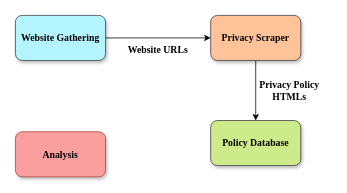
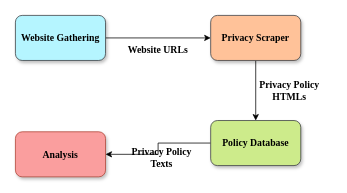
  <mxCell id="0" />
  <mxCell id="1" parent="0" />
  <mxCell id="2" style="edgeStyle=orthogonalEdgeStyle;rounded=0;orthogonalLoop=1;jettySize=auto;html=1;exitX=1;exitY=0.5;exitDx=0;exitDy=0;entryX=0;entryY=0.5;entryDx=0;entryDy=0;" edge="1" parent="1" source="3" target="5"><mxGeometry relative="1" as="geometry" /></mxCell>
  <mxCell id="3" value="Website Gathering" style="rounded=1;html=1;strokeColor=#36393d;fillColor=#B5F5FF;shadow=1;sketch=0;glass=0;fontFamily=Garamond;fontSize=13;labelBackgroundColor=none;labelBorderColor=none;fontStyle=1;whiteSpace=wrap;spacingTop=0;" vertex="1" parent="1"><mxGeometry x="20" y="20" width="120" height="60" as="geometry" /></mxCell>
  <mxCell id="4" style="edgeStyle=orthogonalEdgeStyle;rounded=0;orthogonalLoop=1;jettySize=auto;html=1;exitX=0.5;exitY=1;exitDx=0;exitDy=0;" edge="1" parent="1" source="5" target="7"><mxGeometry relative="1" as="geometry" /></mxCell>
  <mxCell id="5" value="Privacy Scraper" style="rounded=1;whiteSpace=wrap;html=1;strokeColor=#36393d;fillColor=#FFC299;shadow=1;fontFamily=Garamond;fontSize=13;fontStyle=1" vertex="1" parent="1"><mxGeometry x="280" y="20" width="120" height="60" as="geometry" /></mxCell>
+ <mxCell id="6" style="edgeStyle=orthogonalEdgeStyle;rounded=0;orthogonalLoop=1;jettySize=auto;html=1;exitX=0;exitY=0.5;exitDx=0;exitDy=0;entryX=1;entryY=0.5;entryDx=0;entryDy=0;" edge="1" parent="1" source="7" target="8"><mxGeometry relative="1" as="geometry" /></mxCell>
  <mxCell id="7" value="Policy Database" style="rounded=1;whiteSpace=wrap;html=1;fillColor=#cdeb8b;strokeColor=#36393d;shadow=1;fontFamily=Garamond;fontSize=13;fontStyle=1" vertex="1" parent="1"><mxGeometry x="280" y="160" width="120" height="60" as="geometry" /></mxCell>
  <mxCell id="8" value="Analysis" style="rounded=1;whiteSpace=wrap;html=1;strokeColor=#ae4132;fillColor=#FA9E9E;shadow=1;fontFamily=Garamond;fontSize=13;fontStyle=1" vertex="1" parent="1"><mxGeometry x="20" y="175" width="120" height="60" as="geometry" /></mxCell>
  <mxCell id="9" value="&lt;font face=&quot;Garamond&quot; style=&quot;font-size: 13px&quot;&gt;&lt;b&gt;Website URLs&lt;/b&gt;&lt;/font&gt;" style="text;html=1;strokeColor=none;fillColor=none;align=center;verticalAlign=middle;whiteSpace=wrap;rounded=0;" vertex="1" parent="1"><mxGeometry x="160" y="50" width="100" height="30" as="geometry" /></mxCell>
  <mxCell id="10" value="&lt;font face=&quot;Garamond&quot; style=&quot;font-size: 13px&quot;&gt;&lt;b&gt;Privacy Policy HTMLs&lt;/b&gt;&lt;/font&gt;" style="text;html=1;strokeColor=none;fillColor=none;align=center;verticalAlign=middle;whiteSpace=wrap;rounded=0;" vertex="1" parent="1"><mxGeometry x="330" y="110" width="110" height="20" as="geometry" /></mxCell>
+ <mxCell id="11" value="&lt;font face=&quot;Garamond&quot; size=&quot;1&quot;&gt;&lt;b style=&quot;font-size: 13px&quot;&gt;Privacy Policy Texts&lt;/b&gt;&lt;/font&gt;" style="text;html=1;strokeColor=none;fillColor=none;align=center;verticalAlign=middle;whiteSpace=wrap;rounded=0;" vertex="1" parent="1"><mxGeometry x="170" y="200" width="90" height="20" as="geometry" /></mxCell>
